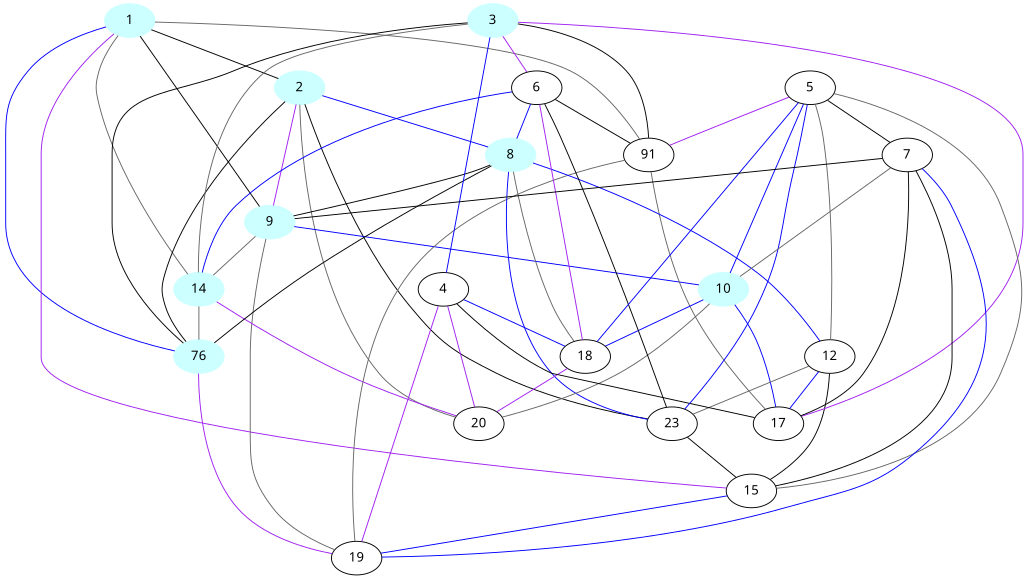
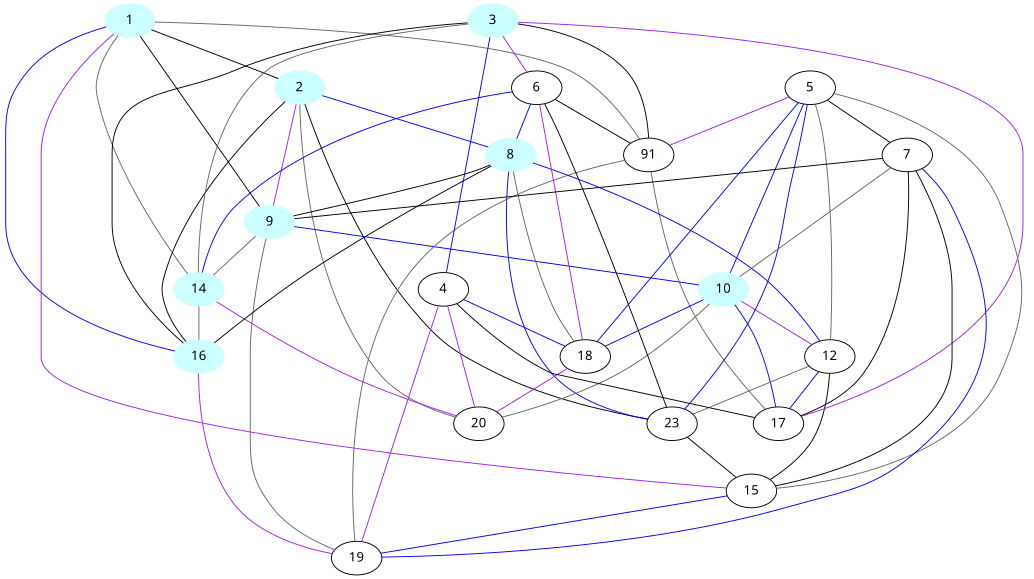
  graph {
    fontname="Noto Sans"
    node [fontname="Noto Sans"]
    edge [color=black fontname="Noto Sans"]
    1 [color="#CCFFFF" style=filled]
    2 [color="#CCFFFF" style=filled]
    9 [color="#CCFFFF" style=filled]
    14 [color="#CCFFFF" style=filled]
-   16 [color="#CCFFFF" style=filled label=76]
+   16 [color="#CCFFFF" style=filled]
    n6 [label=91]
    15
    8 [color="#CCFFFF" style=filled]
    n9 [label=23]
    20
    10 [color="#CCFFFF" style=filled]
    19
    17
    18
    12
    3 [color="#CCFFFF" style=filled]
    4
    6
    5
    7
    1 -- 2
    1 -- 9
    1 -- 14 [color=gray40]
    1 -- 16 [color=blue]
    1 -- n6 [color=gray40]
    1 -- 15 [color=purple]
    2 -- 9 [color=purple]
    2 -- 16
    2 -- 8 [color=blue]
    2 -- n9
    2 -- 20 [color=gray40]
    9 -- 14 [color=gray40]
    9 -- 10 [color=blue]
    9 -- 19 [color=gray40]
    14 -- 16 [color=gray40]
    14 -- 20 [color=purple]
    16 -- 19 [color=purple]
    n6 -- 19 [color=gray40]
    n6 -- 17 [color=gray40]
    15 -- 19 [color=blue]
    8 -- 9
    8 -- 16
    8 -- n9 [color=blue]
    8 -- 18 [color=gray40]
    8 -- 12 [color=blue]
    n9 -- 15
    10 -- 20 [color=gray40]
    10 -- 17 [color=blue]
    10 -- 18 [color=blue]
+   10 -- 12 [color=purple]
    18 -- 20 [color=purple]
    12 -- 15
    12 -- n9 [color=gray40]
    12 -- 17 [color=blue]
    3 -- 14 [color=gray40]
    3 -- 16
    3 -- n6
    3 -- 17 [color=purple]
    3 -- 4 [color=blue]
    3 -- 6 [color=purple]
    4 -- 20 [color=purple]
    4 -- 19 [color=purple]
    4 -- 17
    4 -- 18 [color=blue]
    6 -- 14 [color=blue]
    6 -- n6
    6 -- 8 [color=blue]
    6 -- n9
    6 -- 18 [color=purple]
    5 -- n6 [color=purple]
    5 -- 15 [color=gray40]
    5 -- n9 [color=blue]
    5 -- 10 [color=blue]
    5 -- 18 [color=blue]
    5 -- 12 [color=gray40]
    5 -- 7
    7 -- 9
    7 -- 15
    7 -- 10 [color=gray40]
    7 -- 19 [color=blue]
    7 -- 17
  }
